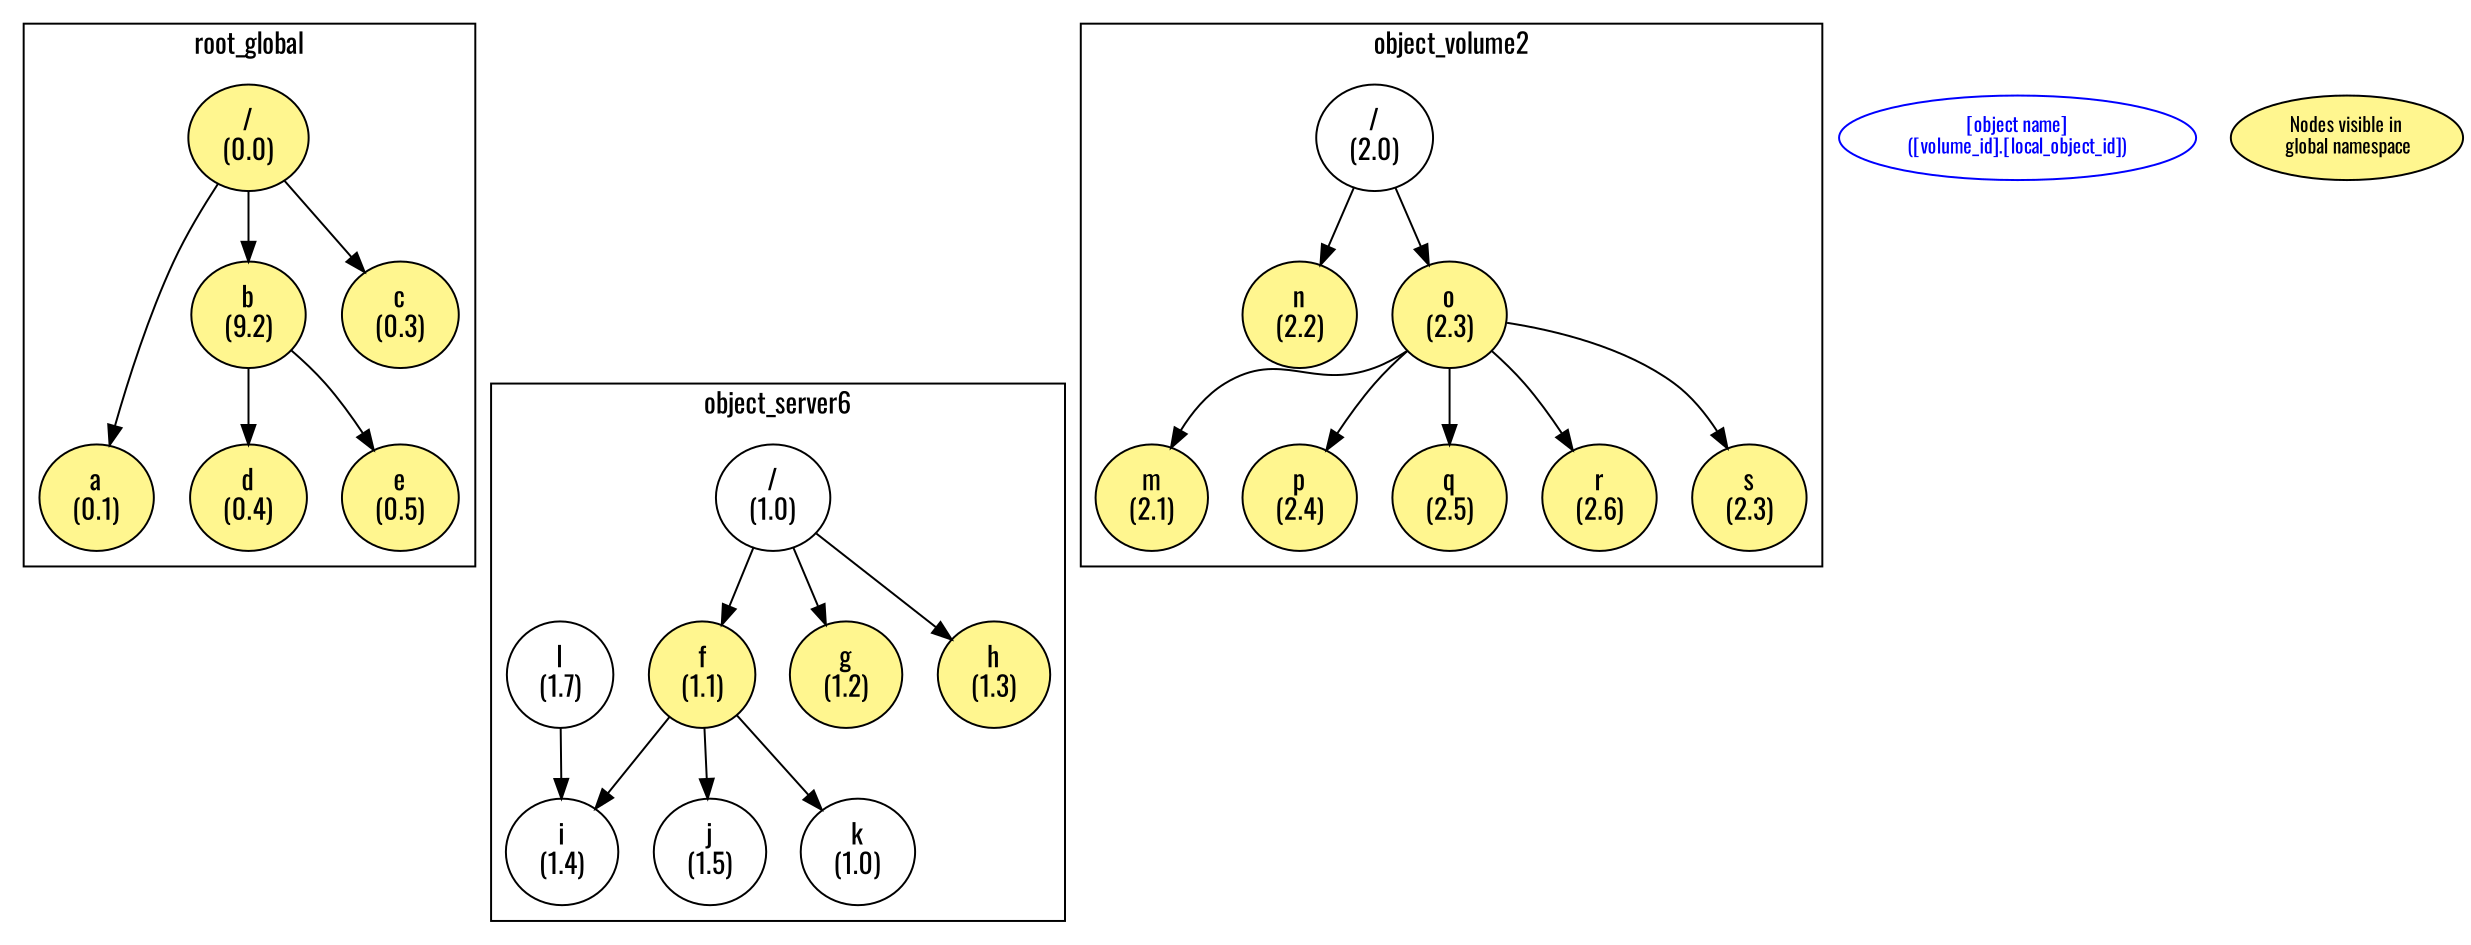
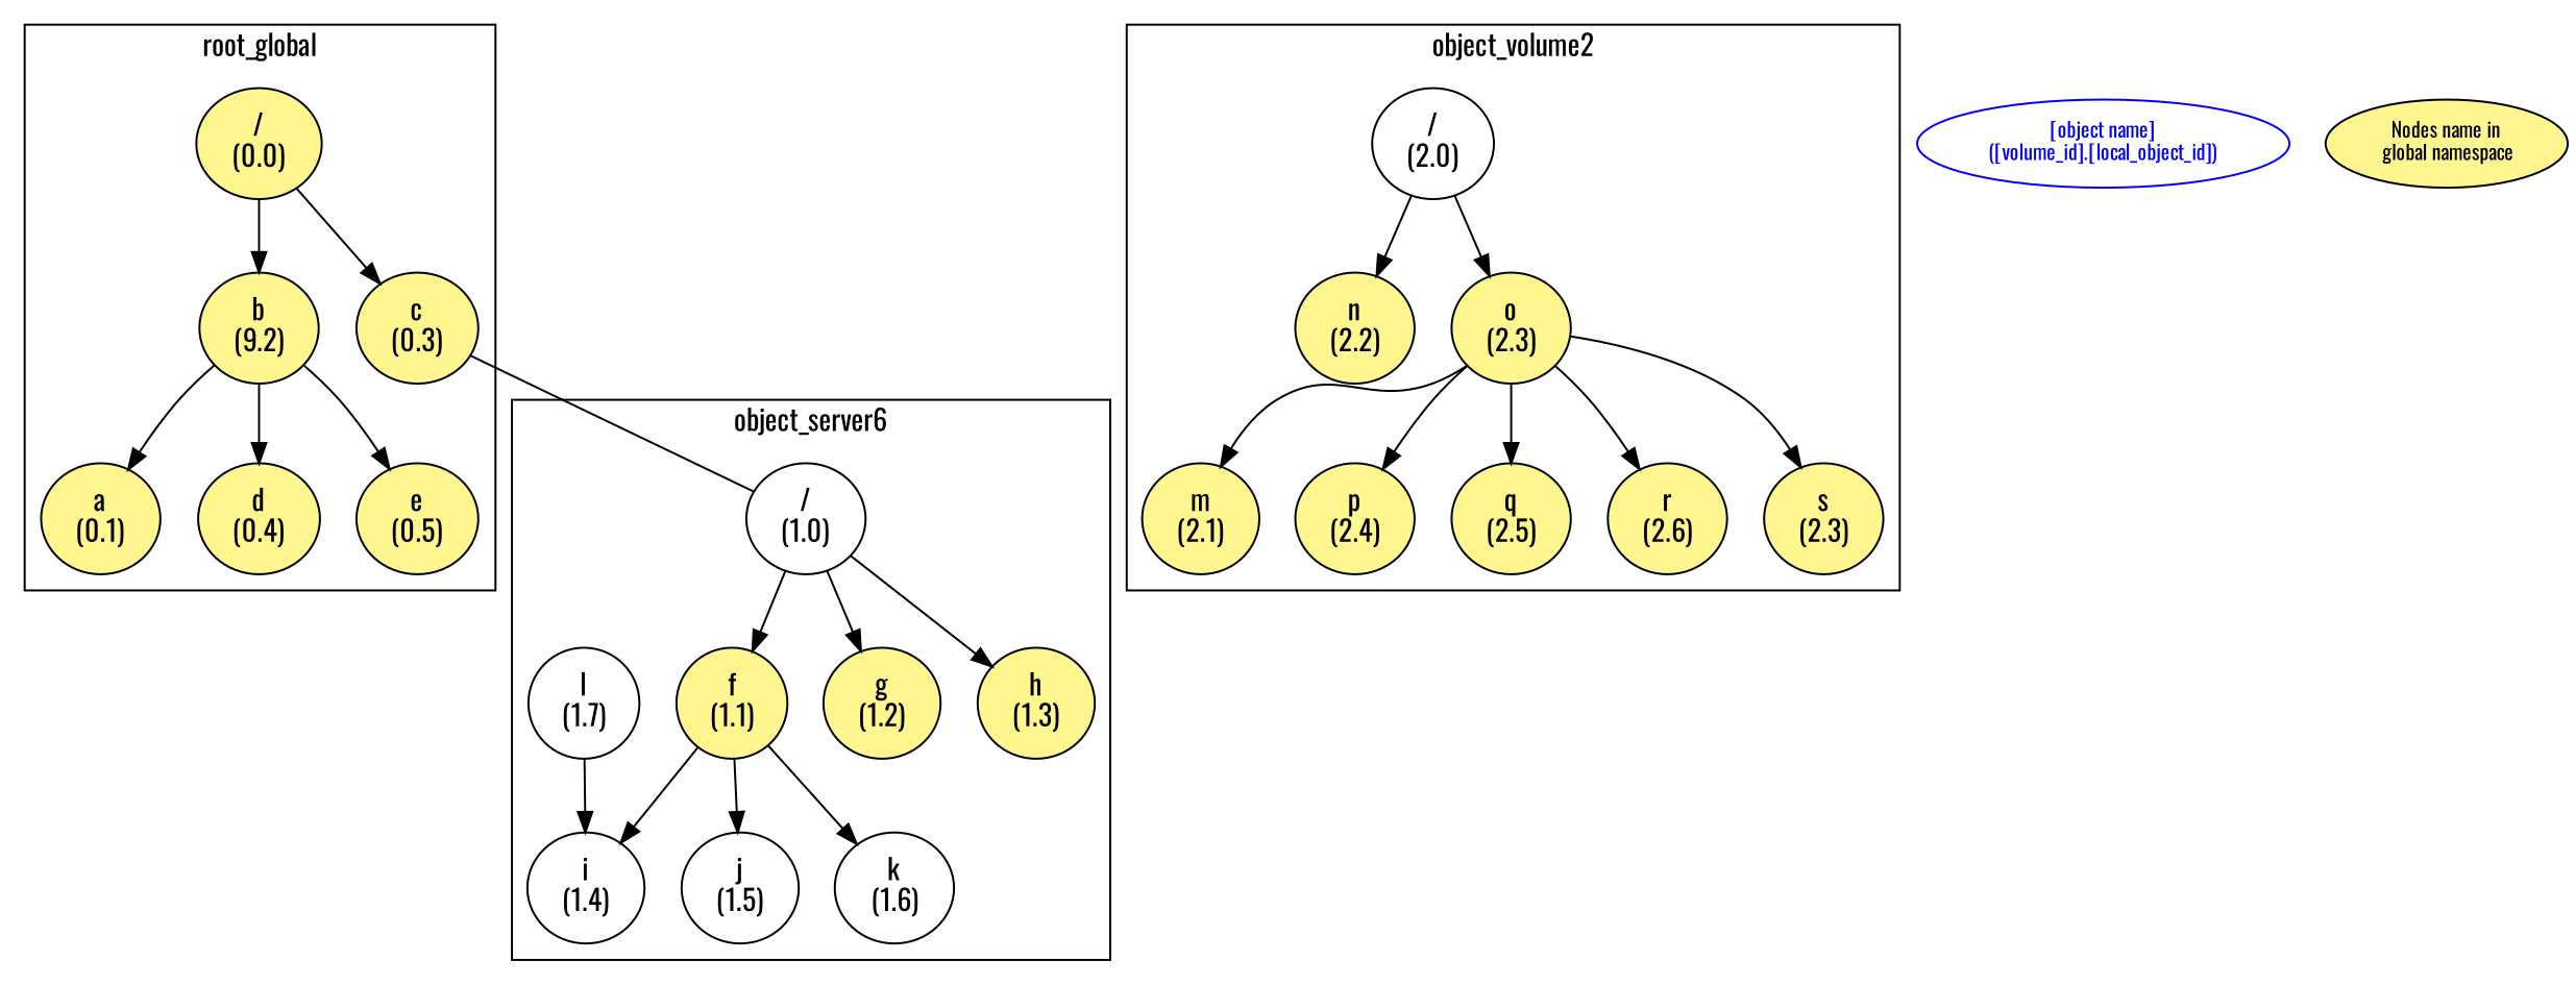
  digraph {
    fontname=Oswald
    node [color=black fillcolor=khaki1 fontcolor=black fontname=Oswald shape=ellipse style=filled]
    edge [color=black fontcolor=black fontname=Oswald]
    n1 [label="/\n(0.0)\r"]
    a [label="\N\n(0.1)\r"]
    b [label="\N\n(9.2)\r"]
    c [label="\N\n(0.3)\r"]
    d [label="\N\n(0.4)\r"]
    e [label="\N\n(0.5)\r"]
    n7 [label="/\n(1.0)\r" fillcolor="" style=""]
    f [label="\N\n(1.1)\r"]
    g [label="\N\n(1.2)\r"]
    h [label="\N\n(1.3)\r"]
    i [label="\N\n(1.4)\r" fillcolor="" style=""]
    j [label="\N\n(1.5)\r" fillcolor="" style=""]
-   k [label="\N\n(1.0)\r" fillcolor="" style=""]
+   k [label="\N\n(1.6)\r" fillcolor="" style=""]
    l [label="\N\n(1.7)\r" fillcolor="" style=""]
    n15 [label="/\n(2.0)\r" fillcolor="" style=""]
    m [label="\N\n(2.1)\r"]
    n [label="\N\n(2.2)\r"]
    o [label="\N\n(2.3)\r"]
    p [label="\N\n(2.4)\r"]
    q [label="\N\n(2.5)\r"]
    r [label="\N\n(2.6)\r"]
    s [label="\N\n(2.3)\r"]
    "[object name]" [color=blue fontcolor=blue fontsize=10 label="\N\n([volume_id].[local_object_id])\n" fillcolor="" shape="" style=""]
-   n24 [fontsize=10 label="Nodes visible in\n global namespace" color="" fontcolor="" shape=""]
+   n24 [fontsize=10 label="Nodes name in\n global namespace" color="" fontcolor="" shape=""]
    subgraph cluster_1 {
      color=black
      fontcolor=black
      label=root_global
      n1
      a
      b
      c
      d
      e
    }
    subgraph cluster_2 {
      color=black
      fontcolor=black
      label=object_server6
      n7
      f
      g
      h
      i
      j
      k
      l
    }
    subgraph cluster_3 {
      color=black
      fontcolor=black
      label=object_volume2
      n15
      m
      n
      o
      p
      q
      r
      s
    }
-   n1 -> a
+   b -> a
    n1 -> b
    n1 -> c
    b -> d
    b -> e
+   c -> n7 [constraint=true dir=none color="" fontcolor=""]
    n7 -> f
    n7 -> g
    n7 -> h
    f -> i
    f -> j
    f -> k
    l -> i
    n15 -> n
    n15 -> o
    o -> m
    o -> p
    o -> q
    o -> r
    o -> s
  }
